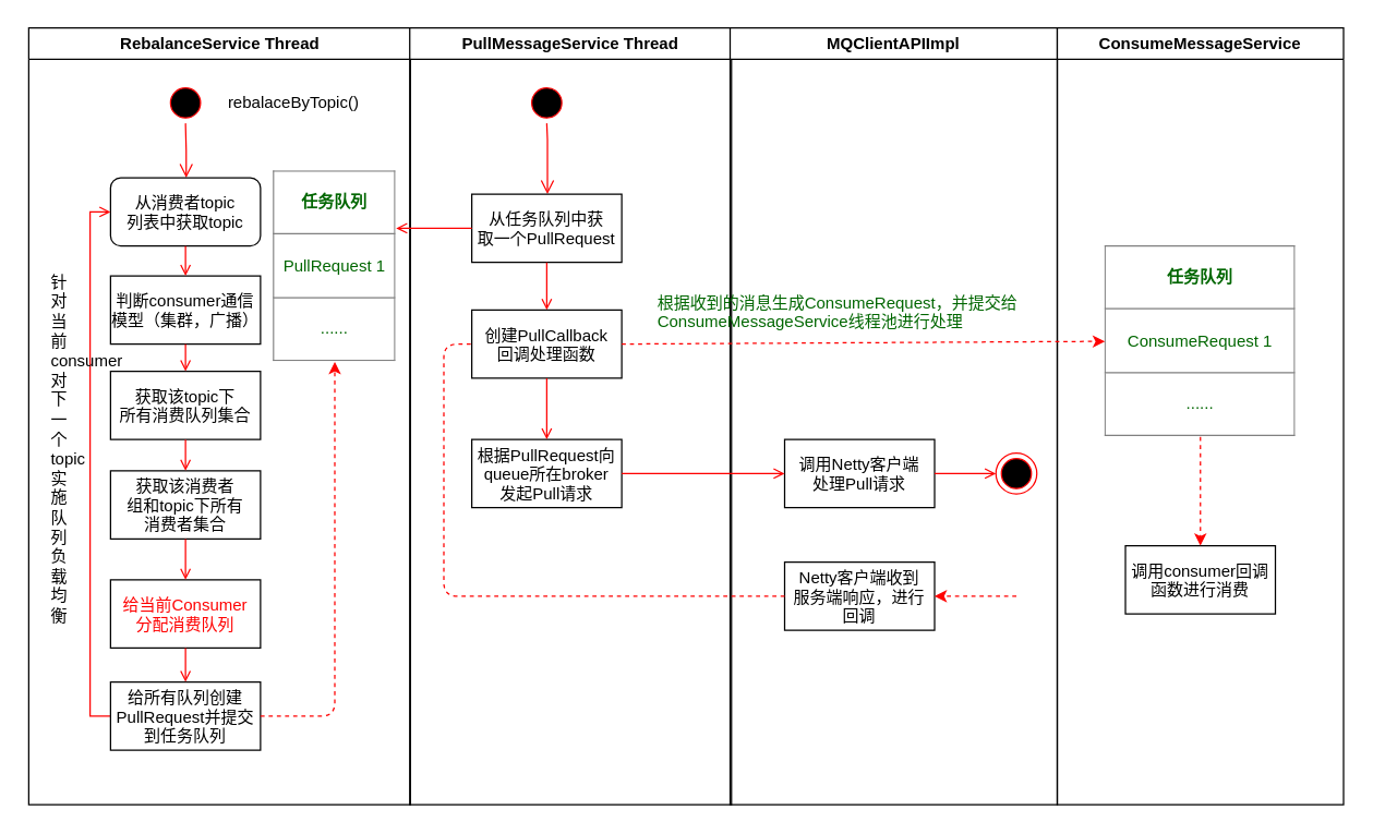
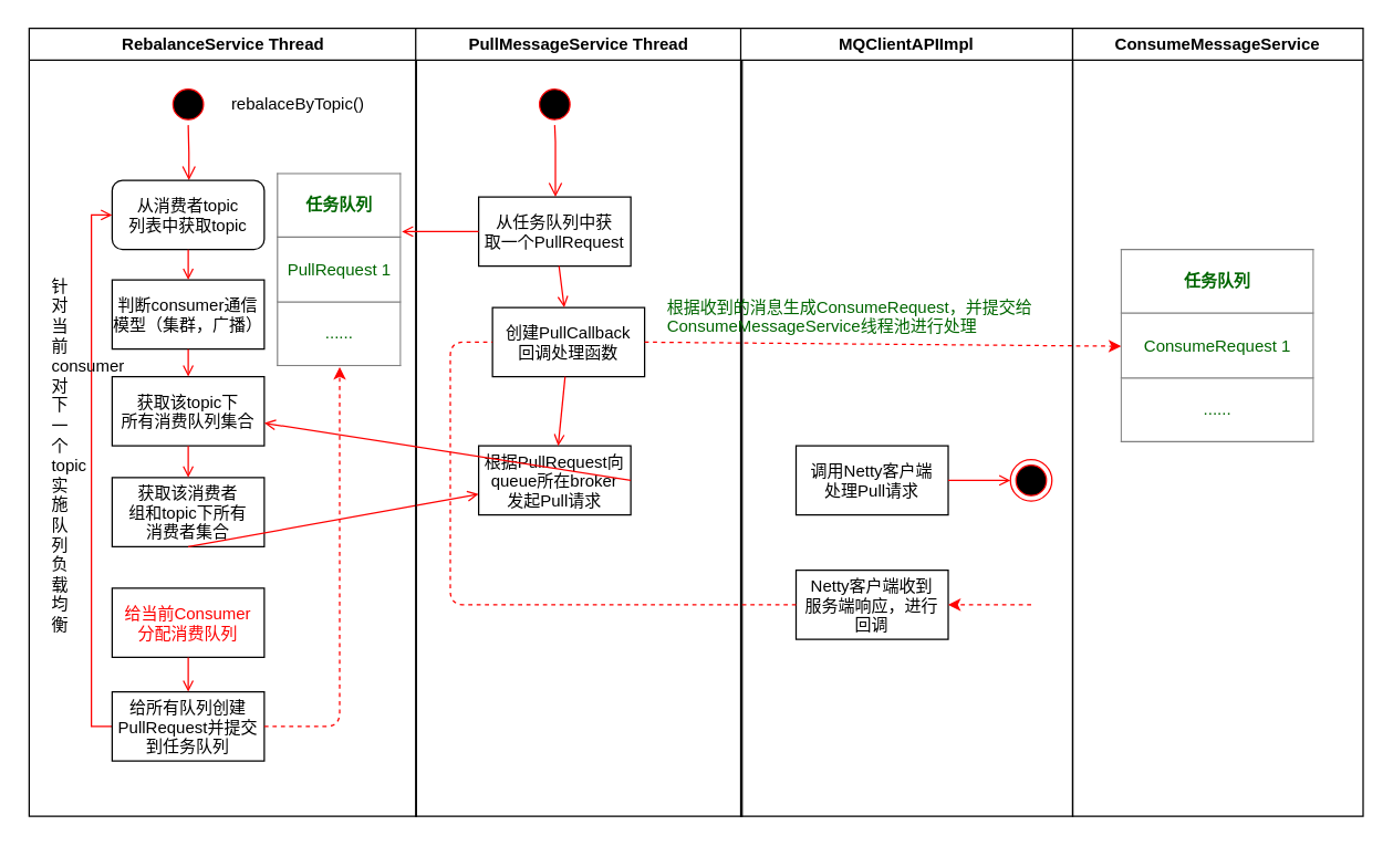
  <mxCell id="0" />
  <mxCell id="1" parent="0" />
  <mxCell id="2" value="RebalanceService Thread" style="swimlane;whiteSpace=wrap;fontColor=#000000;" parent="1" vertex="1"><mxGeometry x="20.5" y="20" width="280" height="570" as="geometry" /></mxCell>
  <mxCell id="3" value="" style="ellipse;shape=startState;fillColor=#000000;strokeColor=#ff0000;" parent="2" vertex="1"><mxGeometry x="100" y="40" width="30" height="30" as="geometry" /></mxCell>
  <mxCell id="4" value="" style="edgeStyle=elbowEdgeStyle;elbow=horizontal;verticalAlign=bottom;endArrow=open;endSize=8;strokeColor=#FF0000;endFill=1;rounded=0" parent="2" source="3" target="5" edge="1"><mxGeometry x="100" y="40" as="geometry"><mxPoint x="115" y="110" as="targetPoint" /></mxGeometry></mxCell>
  <mxCell id="5" value="从消费者topic&#10;列表中获取topic" style="rounded=1;" parent="2" vertex="1"><mxGeometry x="60" y="110" width="110" height="50" as="geometry" /></mxCell>
  <mxCell id="6" value="判断consumer通信&#10;模型（集群，广播）" style="align=center;" parent="2" vertex="1"><mxGeometry x="60" y="182" width="110" height="50" as="geometry" /></mxCell>
  <mxCell id="7" value="" style="endArrow=open;strokeColor=#FF0000;endFill=1;rounded=0" parent="2" source="5" target="6" edge="1"><mxGeometry relative="1" as="geometry" /></mxCell>
  <mxCell id="8" value="获取该topic下&#10;所有消费队列集合" style="" parent="2" vertex="1"><mxGeometry x="60" y="252" width="110" height="50" as="geometry" /></mxCell>
  <mxCell id="9" value="" style="endArrow=open;strokeColor=#FF0000;endFill=1;rounded=0" parent="2" source="6" target="8" edge="1"><mxGeometry relative="1" as="geometry" /></mxCell>
  <mxCell id="10" value="" style="edgeStyle=elbowEdgeStyle;elbow=horizontal;strokeColor=#FF0000;endArrow=open;endFill=1;rounded=0;exitX=0;exitY=0.5;exitDx=0;exitDy=0;" parent="2" source="14" target="5" edge="1"><mxGeometry width="100" height="100" relative="1" as="geometry"><mxPoint x="160" y="290" as="sourcePoint" /><mxPoint x="260" y="190" as="targetPoint" /><Array as="points"><mxPoint x="45" y="502" /><mxPoint x="45" y="492" /><mxPoint x="30" y="250" /></Array></mxGeometry></mxCell>
  <mxCell id="11" value="给当前Consumer&#10;分配消费队列" style="fontColor=#FF0000;" vertex="1" parent="2"><mxGeometry x="60" y="405" width="110" height="50" as="geometry" /></mxCell>
  <mxCell id="12" value="获取该消费者&#10;组和topic下所有&#10;消费者集合" style="" vertex="1" parent="2"><mxGeometry x="60" y="325" width="110" height="50" as="geometry" /></mxCell>
  <mxCell id="13" value="" style="endArrow=open;strokeColor=#FF0000;endFill=1;rounded=0;exitX=0.5;exitY=1;exitDx=0;exitDy=0;" edge="1" parent="2" source="8" target="12"><mxGeometry relative="1" as="geometry"><mxPoint x="280" y="430" as="sourcePoint" /><mxPoint x="278.5" y="558" as="targetPoint" /></mxGeometry></mxCell>
  <mxCell id="14" value="给所有队列创建&#10;PullRequest并提交&#10;到任务队列" style="fontColor=#000000;" vertex="1" parent="2"><mxGeometry x="60" y="480" width="110" height="50" as="geometry" /></mxCell>
- <mxCell id="15" value="" style="endArrow=open;html=1;fontColor=#FF0000;exitX=0.5;exitY=1;exitDx=0;exitDy=0;entryX=0.5;entryY=0;entryDx=0;entryDy=0;strokeColor=#FF0000;endFill=0;" edge="1" parent="2" source="12" target="11"><mxGeometry width="50" height="50" relative="1" as="geometry"><mxPoint x="4.5" y="642" as="sourcePoint" /><mxPoint x="54.5" y="592" as="targetPoint" /></mxGeometry></mxCell>
+ <mxCell id="15" value="" style="endArrow=open;html=1;fontColor=#FF0000;exitX=0.5;exitY=1;exitDx=0;exitDy=0;strokeColor=#FF0000;endFill=0;" edge="1" parent="2" source="12" target="25"><mxGeometry width="50" height="50" relative="1" as="geometry"><mxPoint x="4.5" y="642" as="sourcePoint" /><mxPoint x="54.5" y="592" as="targetPoint" /></mxGeometry></mxCell>
  <mxCell id="16" value="" style="endArrow=open;html=1;fontColor=#000000;exitX=0.5;exitY=1;exitDx=0;exitDy=0;entryX=0.5;entryY=0;entryDx=0;entryDy=0;strokeColor=#FF0000;endFill=0;" edge="1" parent="2" source="11" target="14"><mxGeometry width="50" height="50" relative="1" as="geometry"><mxPoint x="4.5" y="642" as="sourcePoint" /><mxPoint x="54.5" y="592" as="targetPoint" /></mxGeometry></mxCell>
  <mxCell id="17" value="&lt;table border=&quot;1&quot; width=&quot;100%&quot; cellpadding=&quot;4&quot; style=&quot;width: 100% ; height: 100% ; border-collapse: collapse&quot;&gt;&lt;tbody&gt;&lt;tr&gt;&lt;th align=&quot;center&quot;&gt;任务队列&lt;/th&gt;&lt;/tr&gt;&lt;tr&gt;&lt;td align=&quot;center&quot;&gt;PullRequest 1&lt;/td&gt;&lt;/tr&gt;&lt;tr&gt;&lt;td align=&quot;center&quot;&gt;......&lt;/td&gt;&lt;/tr&gt;&lt;/tbody&gt;&lt;/table&gt;" style="text;html=1;overflow=fill;align=center;fontColor=#006600;" vertex="1" parent="2"><mxGeometry x="179.5" y="105" width="90" height="140" as="geometry" /></mxCell>
  <mxCell id="18" value="" style="edgeStyle=segmentEdgeStyle;endArrow=classic;html=1;dashed=1;strokeColor=#FF0000;fontColor=#006600;exitX=1;exitY=0.5;exitDx=0;exitDy=0;entryX=0.5;entryY=1;entryDx=0;entryDy=0;" edge="1" parent="2" source="14" target="17"><mxGeometry width="50" height="50" relative="1" as="geometry"><mxPoint x="4.5" y="642" as="sourcePoint" /><mxPoint x="54.5" y="592" as="targetPoint" /></mxGeometry></mxCell>
  <mxCell id="19" value="PullMessageService Thread" style="swimlane;whiteSpace=wrap" parent="1" vertex="1"><mxGeometry x="300" y="20" width="236" height="570" as="geometry" /></mxCell>
  <mxCell id="20" value="" style="ellipse;shape=startState;fillColor=#000000;strokeColor=#ff0000;" parent="19" vertex="1"><mxGeometry x="85.5" y="40" width="30" height="30" as="geometry" /></mxCell>
  <mxCell id="21" value="" style="edgeStyle=elbowEdgeStyle;elbow=horizontal;verticalAlign=bottom;endArrow=open;endSize=8;strokeColor=#FF0000;endFill=1;rounded=0" parent="19" source="20" target="22" edge="1"><mxGeometry x="40" y="20" as="geometry"><mxPoint x="55" y="90" as="targetPoint" /><Array as="points"><mxPoint x="101" y="82" /><mxPoint x="140" y="82" /></Array></mxGeometry></mxCell>
  <mxCell id="22" value="从任务队列中获&#10;取一个PullRequest" style="" parent="19" vertex="1"><mxGeometry x="45.5" y="122" width="110" height="50" as="geometry" /></mxCell>
- <mxCell id="23" value="创建PullCallback&#10;回调处理函数" style="" parent="19" vertex="1"><mxGeometry x="45.5" y="207" width="110" height="50" as="geometry" /></mxCell>
+ <mxCell id="23" value="创建PullCallback&#10;回调处理函数" style="" parent="19" vertex="1"><mxGeometry x="55.5" y="202" width="110" height="50" as="geometry" /></mxCell>
  <mxCell id="24" value="" style="endArrow=open;strokeColor=#FF0000;endFill=1;rounded=0" parent="19" source="22" target="23" edge="1"><mxGeometry relative="1" as="geometry" /></mxCell>
  <mxCell id="25" value="根据PullRequest向&#10;queue所在broker&#10;发起Pull请求" style="" parent="19" vertex="1"><mxGeometry x="45.5" y="302" width="110" height="50" as="geometry" /></mxCell>
  <mxCell id="26" value="" style="endArrow=open;strokeColor=#FF0000;endFill=1;rounded=0" parent="19" source="23" target="25" edge="1"><mxGeometry relative="1" as="geometry" /></mxCell>
  <mxCell id="27" value="MQClientAPIImpl" style="swimlane;whiteSpace=wrap" parent="1" vertex="1"><mxGeometry x="535" y="20" width="240" height="570" as="geometry" /></mxCell>
  <mxCell id="28" value="调用Netty客户端&#10;处理Pull请求" style="" parent="27" vertex="1"><mxGeometry x="40" y="302" width="110" height="50" as="geometry" /></mxCell>
  <mxCell id="29" value="" style="ellipse;shape=endState;fillColor=#000000;strokeColor=#ff0000" parent="27" vertex="1"><mxGeometry x="195" y="312" width="30" height="30" as="geometry" /></mxCell>
  <mxCell id="30" value="" style="endArrow=open;strokeColor=#FF0000;endFill=1;rounded=0;exitX=1;exitY=0.5;exitDx=0;exitDy=0;" parent="27" source="28" target="29" edge="1"><mxGeometry relative="1" as="geometry"><mxPoint x="195.5" y="325" as="sourcePoint" /></mxGeometry></mxCell>
  <mxCell id="31" value="Netty客户端收到&#10;服务端响应，进行&#10;回调" style="" vertex="1" parent="27"><mxGeometry x="40" y="392" width="110" height="50" as="geometry" /></mxCell>
  <mxCell id="32" value="根据收到的消息生成ConsumeRequest，并提交给&lt;br&gt;ConsumeMessageService线程池进行处理" style="text;html=1;resizable=0;points=[];autosize=1;align=left;verticalAlign=top;spacingTop=-4;fontColor=#006600;" vertex="1" parent="27"><mxGeometry x="-55" y="192" width="280" height="30" as="geometry" /></mxCell>
  <mxCell id="33" value="rebalaceByTopic()" style="text;html=1;resizable=0;points=[];autosize=1;align=left;verticalAlign=top;spacingTop=-4;fontColor=#000000;" vertex="1" parent="1"><mxGeometry x="165" y="65" width="110" height="20" as="geometry" /></mxCell>
  <mxCell id="34" value="针&lt;br&gt;对&lt;br&gt;当&lt;br&gt;前&lt;br&gt;consumer&lt;br&gt;对&lt;br&gt;下&lt;br&gt;一&lt;br&gt;个&lt;br&gt;topic&lt;br&gt;实&lt;br&gt;施&lt;br&gt;队&lt;br&gt;列&lt;br&gt;负&lt;br&gt;载&lt;br&gt;均&lt;br&gt;衡" style="text;html=1;resizable=0;points=[];autosize=1;align=left;verticalAlign=top;spacingTop=-4;fontColor=#000000;" vertex="1" parent="1"><mxGeometry x="35" y="197" width="70" height="250" as="geometry" /></mxCell>
  <mxCell id="35" value="" style="edgeStyle=none;strokeColor=#FF0000;endArrow=open;endFill=1;rounded=0;exitX=0;exitY=0.5;exitDx=0;exitDy=0;entryX=1;entryY=0.3;entryDx=0;entryDy=0;entryPerimeter=0;" edge="1" parent="1" source="22" target="17"><mxGeometry width="100" height="100" relative="1" as="geometry"><mxPoint x="299.5" y="222" as="sourcePoint" /><mxPoint x="419.5" y="222.343" as="targetPoint" /></mxGeometry></mxCell>
- <mxCell id="36" value="" style="edgeStyle=none;strokeColor=#FF0000;endArrow=open;endFill=1;rounded=0;exitX=1;exitY=0.5;exitDx=0;exitDy=0;" parent="1" target="28" edge="1" source="25"><mxGeometry width="100" height="100" relative="1" as="geometry"><mxPoint x="549.5" y="449.5" as="sourcePoint" /><mxPoint x="669.5" y="449.5" as="targetPoint" /></mxGeometry></mxCell>
+ <mxCell id="36" value="" style="edgeStyle=none;strokeColor=#FF0000;endArrow=open;endFill=1;rounded=0;exitX=1;exitY=0.5;exitDx=0;exitDy=0;" parent="1" target="8" edge="1" source="25"><mxGeometry width="100" height="100" relative="1" as="geometry"><mxPoint x="549.5" y="449.5" as="sourcePoint" /><mxPoint x="669.5" y="449.5" as="targetPoint" /></mxGeometry></mxCell>
  <mxCell id="37" value="" style="endArrow=classic;dashed=1;html=1;strokeColor=#FF0000;fontColor=#006600;entryX=1;entryY=0.5;entryDx=0;entryDy=0;endFill=1;" edge="1" parent="1" target="31"><mxGeometry width="50" height="50" relative="1" as="geometry"><mxPoint x="745" y="437" as="sourcePoint" /><mxPoint x="75" y="612" as="targetPoint" /></mxGeometry></mxCell>
  <mxCell id="38" value="" style="edgeStyle=elbowEdgeStyle;elbow=horizontal;endArrow=none;html=1;strokeColor=#FF0000;fontColor=#006600;exitX=0;exitY=0.5;exitDx=0;exitDy=0;entryX=0;entryY=0.5;entryDx=0;entryDy=0;dashed=1;" edge="1" parent="1" source="31" target="23"><mxGeometry width="50" height="50" relative="1" as="geometry"><mxPoint x="25" y="662" as="sourcePoint" /><mxPoint x="75" y="612" as="targetPoint" /><Array as="points"><mxPoint x="325" y="342" /></Array></mxGeometry></mxCell>
  <mxCell id="39" value="ConsumeMessageService" style="swimlane;whiteSpace=wrap" vertex="1" parent="1"><mxGeometry x="775" y="20" width="210" height="570" as="geometry" /></mxCell>
- <mxCell id="40" value="调用consumer回调&#10;函数进行消费" style="" vertex="1" parent="39"><mxGeometry x="50" y="380" width="110" height="50" as="geometry" /></mxCell>
  <mxCell id="41" value="&lt;table border=&quot;1&quot; width=&quot;100%&quot; cellpadding=&quot;4&quot; style=&quot;width: 100% ; height: 100% ; border-collapse: collapse&quot;&gt;&lt;tbody&gt;&lt;tr&gt;&lt;th align=&quot;center&quot;&gt;任务队列&lt;/th&gt;&lt;/tr&gt;&lt;tr&gt;&lt;td align=&quot;center&quot;&gt;ConsumeRequest 1&lt;/td&gt;&lt;/tr&gt;&lt;tr&gt;&lt;td align=&quot;center&quot;&gt;......&lt;/td&gt;&lt;/tr&gt;&lt;/tbody&gt;&lt;/table&gt;" style="text;html=1;overflow=fill;align=center;fontColor=#006600;" vertex="1" parent="39"><mxGeometry x="35" y="160" width="140" height="140" as="geometry" /></mxCell>
- <mxCell id="42" value="" style="endArrow=classic;html=1;dashed=1;strokeColor=#FF0000;fontColor=#006600;exitX=0.5;exitY=1;exitDx=0;exitDy=0;entryX=0.5;entryY=0;entryDx=0;entryDy=0;" edge="1" parent="39" source="41" target="40"><mxGeometry width="50" height="50" relative="1" as="geometry"><mxPoint x="-299" y="242" as="sourcePoint" /><mxPoint x="44" y="239" as="targetPoint" /></mxGeometry></mxCell>
  <mxCell id="43" value="" style="endArrow=classic;html=1;dashed=1;strokeColor=#FF0000;fontColor=#006600;exitX=1;exitY=0.5;exitDx=0;exitDy=0;entryX=0;entryY=0.5;entryDx=0;entryDy=0;" edge="1" parent="1" source="23" target="41"><mxGeometry width="50" height="50" relative="1" as="geometry"><mxPoint x="25" y="662" as="sourcePoint" /><mxPoint x="799" y="249" as="targetPoint" /></mxGeometry></mxCell>
